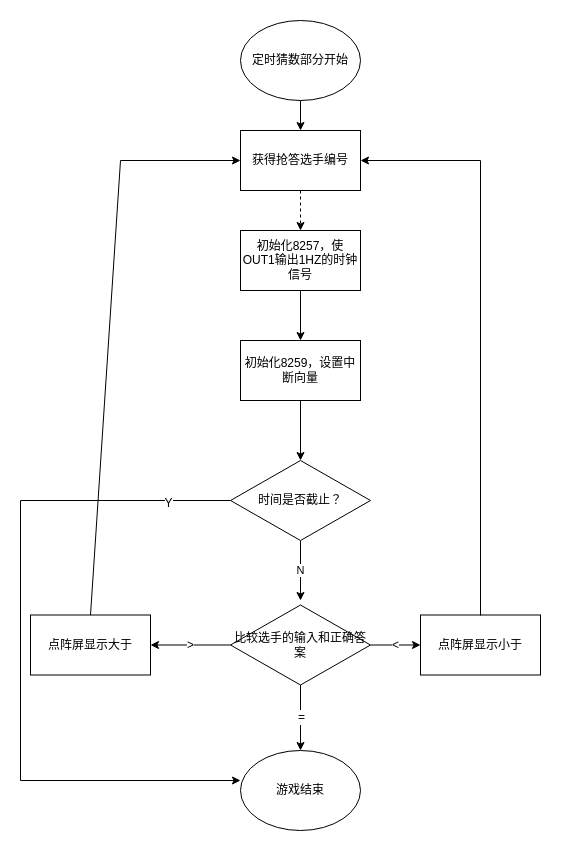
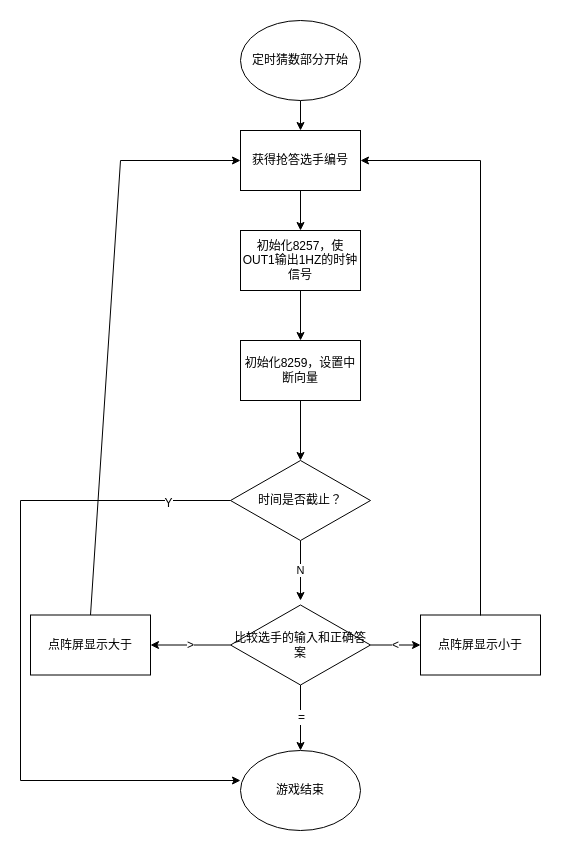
  <mxCell id="0" />
  <mxCell id="1" parent="0" />
  <mxCell id="2" value="" style="edgeStyle=orthogonalEdgeStyle;rounded=0;orthogonalLoop=1;jettySize=auto;html=1;fontFamily=Helvetica;fontSize=12;fontColor=default;" edge="1" parent="1" source="3" target="19"><mxGeometry relative="1" as="geometry" /></mxCell>
  <mxCell id="3" value="定时猜数部分开始" style="ellipse;whiteSpace=wrap;html=1;" vertex="1" parent="1"><mxGeometry x="240" y="20" width="120" height="80" as="geometry" /></mxCell>
  <mxCell id="4" value="" style="edgeStyle=orthogonalEdgeStyle;rounded=0;orthogonalLoop=1;jettySize=auto;html=1;fontFamily=Helvetica;fontSize=12;fontColor=default;" edge="1" parent="1" source="5" target="7"><mxGeometry relative="1" as="geometry" /></mxCell>
  <mxCell id="5" value="初始化8257，使OUT1输出1HZ的时钟信号" style="rounded=0;whiteSpace=wrap;html=1;" vertex="1" parent="1"><mxGeometry x="240" y="230" width="120" height="60" as="geometry" /></mxCell>
  <mxCell id="6" value="" style="edgeStyle=orthogonalEdgeStyle;rounded=0;orthogonalLoop=1;jettySize=auto;html=1;fontFamily=Helvetica;fontSize=12;fontColor=default;" edge="1" parent="1" source="7" target="9"><mxGeometry relative="1" as="geometry" /></mxCell>
  <mxCell id="7" value="初始化8259，设置中断向量" style="rounded=0;whiteSpace=wrap;html=1;" vertex="1" parent="1"><mxGeometry x="240" y="340" width="120" height="60" as="geometry" /></mxCell>
  <mxCell id="8" value="N" style="edgeStyle=orthogonalEdgeStyle;rounded=0;orthogonalLoop=1;jettySize=auto;html=1;" edge="1" parent="1" source="9"><mxGeometry relative="1" as="geometry"><mxPoint x="300" y="600" as="targetPoint" /></mxGeometry></mxCell>
  <mxCell id="9" value="时间是否截止？" style="rhombus;whiteSpace=wrap;html=1;" vertex="1" parent="1"><mxGeometry x="230" y="460" width="140" height="80" as="geometry" /></mxCell>
  <mxCell id="10" value="&amp;gt;" style="edgeStyle=orthogonalEdgeStyle;rounded=0;orthogonalLoop=1;jettySize=auto;html=1;fontFamily=Helvetica;fontSize=12;fontColor=default;" edge="1" parent="1" source="13" target="14"><mxGeometry relative="1" as="geometry" /></mxCell>
  <mxCell id="11" value="&amp;lt;" style="edgeStyle=orthogonalEdgeStyle;rounded=0;orthogonalLoop=1;jettySize=auto;html=1;fontFamily=Helvetica;fontSize=12;fontColor=default;" edge="1" parent="1" source="13" target="15"><mxGeometry relative="1" as="geometry" /></mxCell>
  <mxCell id="12" value="=" style="edgeStyle=orthogonalEdgeStyle;rounded=0;orthogonalLoop=1;jettySize=auto;html=1;fontFamily=Helvetica;fontSize=12;fontColor=default;" edge="1" parent="1" source="13"><mxGeometry relative="1" as="geometry"><mxPoint x="300" y="750" as="targetPoint" /></mxGeometry></mxCell>
  <mxCell id="13" value="比较选手的输入和正确答案" style="rhombus;whiteSpace=wrap;html=1;fontFamily=Helvetica;fontSize=12;fontColor=default;strokeColor=default;fillColor=default;" vertex="1" parent="1"><mxGeometry x="230" y="604.5" width="140" height="80" as="geometry" /></mxCell>
  <mxCell id="14" value="点阵屏显示大于" style="rounded=0;whiteSpace=wrap;html=1;fontFamily=Helvetica;fontSize=12;fontColor=default;strokeColor=default;fillColor=default;" vertex="1" parent="1"><mxGeometry x="30" y="614.5" width="120" height="60" as="geometry" /></mxCell>
  <mxCell id="15" value="点阵屏显示小于" style="rounded=0;whiteSpace=wrap;html=1;fontFamily=Helvetica;fontSize=12;fontColor=default;strokeColor=default;fillColor=default;" vertex="1" parent="1"><mxGeometry x="420" y="614.5" width="120" height="60" as="geometry" /></mxCell>
  <mxCell id="16" value="" style="endArrow=classic;html=1;rounded=0;fontFamily=Helvetica;fontSize=12;fontColor=default;entryX=0;entryY=0.5;entryDx=0;entryDy=0;" edge="1" parent="1"><mxGeometry width="50" height="50" relative="1" as="geometry"><mxPoint x="230" y="500" as="sourcePoint" /><mxPoint x="240" y="780" as="targetPoint" /><Array as="points"><mxPoint x="20" y="500" /><mxPoint x="20" y="780" /></Array></mxGeometry></mxCell>
  <mxCell id="17" value="Y" style="edgeLabel;html=1;align=center;verticalAlign=middle;resizable=0;points=[];fontSize=12;fontFamily=Helvetica;fontColor=default;" vertex="1" connectable="0" parent="16"><mxGeometry x="-0.823" y="2" relative="1" as="geometry"><mxPoint as="offset" /></mxGeometry></mxCell>
- <mxCell id="18" value="" style="edgeStyle=orthogonalEdgeStyle;rounded=0;orthogonalLoop=1;jettySize=auto;html=1;fontFamily=Helvetica;fontSize=12;fontColor=default;dashed=1;" edge="1" parent="1" source="19" target="5"><mxGeometry relative="1" as="geometry" /></mxCell>
+ <mxCell id="18" value="" style="edgeStyle=orthogonalEdgeStyle;rounded=0;orthogonalLoop=1;jettySize=auto;html=1;fontFamily=Helvetica;fontSize=12;fontColor=default;" edge="1" parent="1" source="19" target="5"><mxGeometry relative="1" as="geometry" /></mxCell>
  <mxCell id="19" value="获得抢答选手编号" style="rounded=0;whiteSpace=wrap;html=1;fontFamily=Helvetica;fontSize=12;fontColor=default;strokeColor=default;fillColor=default;" vertex="1" parent="1"><mxGeometry x="240" y="130" width="120" height="60" as="geometry" /></mxCell>
  <mxCell id="20" value="" style="endArrow=classic;html=1;rounded=0;fontFamily=Helvetica;fontSize=12;fontColor=default;entryX=0;entryY=0.5;entryDx=0;entryDy=0;exitX=0.5;exitY=0;exitDx=0;exitDy=0;" edge="1" parent="1" source="14" target="19"><mxGeometry width="50" height="50" relative="1" as="geometry"><mxPoint x="120" y="610" as="sourcePoint" /><mxPoint x="130" y="120" as="targetPoint" /><Array as="points"><mxPoint x="120" y="160" /></Array></mxGeometry></mxCell>
  <mxCell id="21" value="" style="endArrow=classic;html=1;rounded=0;fontFamily=Helvetica;fontSize=12;fontColor=default;entryX=1;entryY=0.5;entryDx=0;entryDy=0;" edge="1" parent="1" target="19"><mxGeometry width="50" height="50" relative="1" as="geometry"><mxPoint x="480" y="615" as="sourcePoint" /><mxPoint x="480" y="140" as="targetPoint" /><Array as="points"><mxPoint x="480" y="160" /></Array></mxGeometry></mxCell>
  <mxCell id="22" value="游戏结束" style="ellipse;whiteSpace=wrap;html=1;fontFamily=Helvetica;fontSize=12;fontColor=default;strokeColor=default;fillColor=default;" vertex="1" parent="1"><mxGeometry x="240" y="750" width="120" height="80" as="geometry" /></mxCell>
